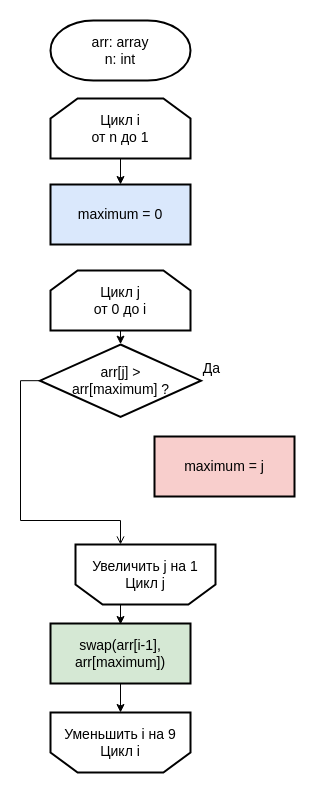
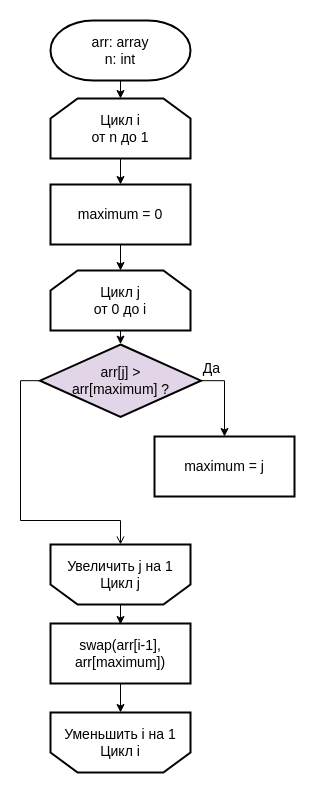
  <mxCell id="0" />
  <mxCell id="1" parent="0" />
+ <mxCell id="2" style="edgeStyle=orthogonalEdgeStyle;rounded=0;orthogonalLoop=1;jettySize=auto;html=1;exitX=0.5;exitY=1;exitDx=0;exitDy=0;exitPerimeter=0;entryX=0.5;entryY=0;entryDx=0;entryDy=0;entryPerimeter=0;" edge="1" parent="1" source="3" target="5"><mxGeometry relative="1" as="geometry" /></mxCell>
  <mxCell id="3" value="&lt;font style=&quot;font-size: 14px&quot;&gt;arr: array&lt;br&gt;n: int&lt;/font&gt;" style="strokeWidth=2;html=1;shape=mxgraph.flowchart.terminator;whiteSpace=wrap;" vertex="1" parent="1"><mxGeometry x="50" y="20" width="140" height="60" as="geometry" /></mxCell>
  <mxCell id="4" style="edgeStyle=orthogonalEdgeStyle;rounded=0;orthogonalLoop=1;jettySize=auto;html=1;exitX=0.5;exitY=1;exitDx=0;exitDy=0;exitPerimeter=0;entryX=0.5;entryY=0;entryDx=0;entryDy=0;" edge="1" parent="1" source="5" target="16"><mxGeometry relative="1" as="geometry" /></mxCell>
  <mxCell id="5" value="&lt;font style=&quot;font-size: 14px&quot;&gt;Цикл i&lt;br&gt;от n до 1&lt;/font&gt;" style="strokeWidth=2;html=1;shape=stencil(rZVNb4MwDIZ/Ta5VIFpXjlPWnapeetg5pe6ICgkKWbv9+6W4aHwMxrxKHPBreB9sbIUJWWWqBBZzowpg4pnF8cbaMggbXWgfwnCbYWLJMbxgmKwwVFUJqUftrJxW+xwwU3lnT3DRB39z0CYDh65izfhTeOZ6CZlaY4KJtqbqZFr5YKa0Ce/yDzTjiwfEfN5ijMpAKMCD66jf5W1RYPELmRTNI+0IpG5FDfc30uvfSRGNtKZ0r8+KZsK2hLr4gsc9XLKayduReAm1OlIvm60jVDfCEzIoYwso5F6lpzdn383hx68s1XW5B4kmXdgztIau16upBjQOuTYth8d/O/QaeAeLJcGC39mBUgblb6S5rWBiaIM+mIhaHRkjIY/WwcR8HXWe4zkyNroDg1rFc60WvgA=);whiteSpace=wrap;" vertex="1" parent="1"><mxGeometry x="50" y="98" width="140" height="60" as="geometry" /></mxCell>
- <mxCell id="6" value="&lt;font style=&quot;font-size: 14px&quot;&gt;&lt;span style=&quot;background-color: rgb(255 , 255 , 255)&quot;&gt;Уменьшить i на 9&lt;/span&gt;&lt;br&gt;&lt;span style=&quot;background-color: rgb(255 , 255 , 255)&quot;&gt;Цикл i&lt;/span&gt;&lt;/font&gt;" style="strokeWidth=2;html=1;shape=stencil(rZVNb4MwDIZ/Ta5VIFpXjlPWnapeetg5pe6ICgkKWbv9+6W4aHwMxrxKHPBreB9sbIUJWWWqBBZzowpg4pnF8cbaMggbXWgfwnCbYWLJMbxgmKwwVFUJqUftrJxW+xwwU3lnT3DRB39z0CYDh65izfhTeOZ6CZlaY4KJtqbqZFr5YKa0Ce/yDzTjiwfEfN5ijMpAKMCD66jf5W1RYPELmRTNI+0IpG5FDfc30uvfSRGNtKZ0r8+KZsK2hLr4gsc9XLKayduReAm1OlIvm60jVDfCEzIoYwso5F6lpzdn383hx68s1XW5B4kmXdgztIau16upBjQOuTYth8d/O/QaeAeLJcGC39mBUgblb6S5rWBiaIM+mIhaHRkjIY/WwcR8HXWe4zkyNroDg1rFc60WvgA=);whiteSpace=wrap;flipV=1;" vertex="1" parent="1"><mxGeometry x="50" y="712" width="140" height="60" as="geometry" /></mxCell>
+ <mxCell id="6" value="&lt;font style=&quot;font-size: 14px&quot;&gt;&lt;span style=&quot;background-color: rgb(255 , 255 , 255)&quot;&gt;Уменьшить i на 1&lt;/span&gt;&lt;br&gt;&lt;span style=&quot;background-color: rgb(255 , 255 , 255)&quot;&gt;Цикл i&lt;/span&gt;&lt;/font&gt;" style="strokeWidth=2;html=1;shape=stencil(rZVNb4MwDIZ/Ta5VIFpXjlPWnapeetg5pe6ICgkKWbv9+6W4aHwMxrxKHPBreB9sbIUJWWWqBBZzowpg4pnF8cbaMggbXWgfwnCbYWLJMbxgmKwwVFUJqUftrJxW+xwwU3lnT3DRB39z0CYDh65izfhTeOZ6CZlaY4KJtqbqZFr5YKa0Ce/yDzTjiwfEfN5ijMpAKMCD66jf5W1RYPELmRTNI+0IpG5FDfc30uvfSRGNtKZ0r8+KZsK2hLr4gsc9XLKayduReAm1OlIvm60jVDfCEzIoYwso5F6lpzdn383hx68s1XW5B4kmXdgztIau16upBjQOuTYth8d/O/QaeAeLJcGC39mBUgblb6S5rWBiaIM+mIhaHRkjIY/WwcR8HXWe4zkyNroDg1rFc60WvgA=);whiteSpace=wrap;flipV=1;" vertex="1" parent="1"><mxGeometry x="50" y="712" width="140" height="60" as="geometry" /></mxCell>
  <mxCell id="7" style="edgeStyle=orthogonalEdgeStyle;rounded=0;orthogonalLoop=1;jettySize=auto;html=1;exitX=0.5;exitY=1;exitDx=0;exitDy=0;exitPerimeter=0;entryX=0.5;entryY=0;entryDx=0;entryDy=0;entryPerimeter=0;" edge="1" parent="1" source="8"><mxGeometry relative="1" as="geometry"><mxPoint x="120" y="343.65" as="targetPoint" /></mxGeometry></mxCell>
  <mxCell id="8" value="&lt;font style=&quot;font-size: 14px&quot;&gt;Цикл j&lt;br&gt;от 0 до i&lt;/font&gt;" style="strokeWidth=2;html=1;shape=stencil(rZVNb4MwDIZ/Ta5VIFpXjlPWnapeetg5pe6ICgkKWbv9+6W4aHwMxrxKHPBreB9sbIUJWWWqBBZzowpg4pnF8cbaMggbXWgfwnCbYWLJMbxgmKwwVFUJqUftrJxW+xwwU3lnT3DRB39z0CYDh65izfhTeOZ6CZlaY4KJtqbqZFr5YKa0Ce/yDzTjiwfEfN5ijMpAKMCD66jf5W1RYPELmRTNI+0IpG5FDfc30uvfSRGNtKZ0r8+KZsK2hLr4gsc9XLKayduReAm1OlIvm60jVDfCEzIoYwso5F6lpzdn383hx68s1XW5B4kmXdgztIau16upBjQOuTYth8d/O/QaeAeLJcGC39mBUgblb6S5rWBiaIM+mIhaHRkjIY/WwcR8HXWe4zkyNroDg1rFc60WvgA=);whiteSpace=wrap;" vertex="1" parent="1"><mxGeometry x="50" y="270" width="140" height="60" as="geometry" /></mxCell>
  <mxCell id="9" style="edgeStyle=orthogonalEdgeStyle;rounded=0;orthogonalLoop=1;jettySize=auto;html=1;exitX=0.5;exitY=0;exitDx=0;exitDy=0;exitPerimeter=0;entryX=0.5;entryY=1;entryDx=0;entryDy=0;entryPerimeter=0;" edge="1" parent="1" source="10"><mxGeometry relative="1" as="geometry"><mxPoint x="120" y="624" as="targetPoint" /></mxGeometry></mxCell>
- <mxCell id="10" value="&lt;font style=&quot;font-size: 14px&quot;&gt;&lt;span style=&quot;background-color: rgb(255 , 255 , 255)&quot;&gt;Увеличить j на 1&lt;/span&gt;&lt;br&gt;&lt;span style=&quot;background-color: rgb(255 , 255 , 255)&quot;&gt;Цикл j&lt;/span&gt;&lt;/font&gt;" style="strokeWidth=2;html=1;shape=stencil(rZVNb4MwDIZ/Ta5VIFpXjlPWnapeetg5pe6ICgkKWbv9+6W4aHwMxrxKHPBreB9sbIUJWWWqBBZzowpg4pnF8cbaMggbXWgfwnCbYWLJMbxgmKwwVFUJqUftrJxW+xwwU3lnT3DRB39z0CYDh65izfhTeOZ6CZlaY4KJtqbqZFr5YKa0Ce/yDzTjiwfEfN5ijMpAKMCD66jf5W1RYPELmRTNI+0IpG5FDfc30uvfSRGNtKZ0r8+KZsK2hLr4gsc9XLKayduReAm1OlIvm60jVDfCEzIoYwso5F6lpzdn383hx68s1XW5B4kmXdgztIau16upBjQOuTYth8d/O/QaeAeLJcGC39mBUgblb6S5rWBiaIM+mIhaHRkjIY/WwcR8HXWe4zkyNroDg1rFc60WvgA=);whiteSpace=wrap;flipV=1;" vertex="1" parent="1"><mxGeometry x="75" y="544" width="140" height="60" as="geometry" /></mxCell>
+ <mxCell id="10" value="&lt;font style=&quot;font-size: 14px&quot;&gt;&lt;span style=&quot;background-color: rgb(255 , 255 , 255)&quot;&gt;Увеличить j на 1&lt;/span&gt;&lt;br&gt;&lt;span style=&quot;background-color: rgb(255 , 255 , 255)&quot;&gt;Цикл j&lt;/span&gt;&lt;/font&gt;" style="strokeWidth=2;html=1;shape=stencil(rZVNb4MwDIZ/Ta5VIFpXjlPWnapeetg5pe6ICgkKWbv9+6W4aHwMxrxKHPBreB9sbIUJWWWqBBZzowpg4pnF8cbaMggbXWgfwnCbYWLJMbxgmKwwVFUJqUftrJxW+xwwU3lnT3DRB39z0CYDh65izfhTeOZ6CZlaY4KJtqbqZFr5YKa0Ce/yDzTjiwfEfN5ijMpAKMCD66jf5W1RYPELmRTNI+0IpG5FDfc30uvfSRGNtKZ0r8+KZsK2hLr4gsc9XLKayduReAm1OlIvm60jVDfCEzIoYwso5F6lpzdn383hx68s1XW5B4kmXdgztIau16upBjQOuTYth8d/O/QaeAeLJcGC39mBUgblb6S5rWBiaIM+mIhaHRkjIY/WwcR8HXWe4zkyNroDg1rFc60WvgA=);whiteSpace=wrap;flipV=1;" vertex="1" parent="1"><mxGeometry x="50" y="544" width="140" height="60" as="geometry" /></mxCell>
+ <mxCell id="11" style="edgeStyle=orthogonalEdgeStyle;rounded=0;orthogonalLoop=1;jettySize=auto;html=1;exitX=1;exitY=0.5;exitDx=0;exitDy=0;entryX=0.5;entryY=0;entryDx=0;entryDy=0;" edge="1" parent="1" source="13" target="17"><mxGeometry relative="1" as="geometry" /></mxCell>
  <mxCell id="12" style="edgeStyle=orthogonalEdgeStyle;rounded=0;orthogonalLoop=1;jettySize=auto;html=1;exitX=0;exitY=0.5;exitDx=0;exitDy=0;endArrow=open;" edge="1" parent="1" source="13" target="10"><mxGeometry relative="1" as="geometry"><Array as="points"><mxPoint x="20" y="380" /><mxPoint x="20" y="520" /><mxPoint x="120" y="520" /></Array></mxGeometry></mxCell>
- <mxCell id="13" value="&lt;font style=&quot;font-size: 14px&quot;&gt;arr[j] &amp;gt; &lt;br&gt;arr[maximum] ?&lt;/font&gt;" style="rhombus;whiteSpace=wrap;html=1;strokeWidth=2;" vertex="1" parent="1"><mxGeometry x="39.5" y="344" width="161" height="72.35" as="geometry" /></mxCell>
+ <mxCell id="13" value="&lt;font style=&quot;font-size: 14px&quot;&gt;arr[j] &amp;gt; &lt;br&gt;arr[maximum] ?&lt;/font&gt;" style="rhombus;whiteSpace=wrap;html=1;strokeWidth=2;fillColor=#e1d5e7;" vertex="1" parent="1"><mxGeometry x="39.5" y="344" width="161" height="72.35" as="geometry" /></mxCell>
  <mxCell id="14" value="&lt;font style=&quot;font-size: 14px&quot;&gt;Да&lt;/font&gt;" style="text;html=1;align=center;verticalAlign=middle;resizable=0;points=[];autosize=1;" vertex="1" parent="1"><mxGeometry x="197" y="358" width="27" height="19" as="geometry" /></mxCell>
- <mxCell id="16" value="&lt;span style=&quot;font-size: 14px&quot;&gt;maximum = 0&lt;/span&gt;" style="whiteSpace=wrap;html=1;strokeWidth=2;fillColor=#dae8fc;" vertex="1" parent="1"><mxGeometry x="50" y="184" width="140" height="60" as="geometry" /></mxCell>
- <mxCell id="17" value="&lt;font style=&quot;font-size: 14px&quot;&gt;maximum = j&lt;/font&gt;" style="whiteSpace=wrap;html=1;strokeWidth=2;fillColor=#f8cecc;" vertex="1" parent="1"><mxGeometry x="154" y="436" width="140" height="60" as="geometry" /></mxCell>
+ <mxCell id="15" style="edgeStyle=orthogonalEdgeStyle;rounded=0;orthogonalLoop=1;jettySize=auto;html=1;exitX=0.5;exitY=1;exitDx=0;exitDy=0;entryX=0.5;entryY=0;entryDx=0;entryDy=0;entryPerimeter=0;" edge="1" parent="1" source="16" target="8"><mxGeometry relative="1" as="geometry" /></mxCell>
+ <mxCell id="16" value="&lt;span style=&quot;font-size: 14px&quot;&gt;maximum = 0&lt;/span&gt;" style="whiteSpace=wrap;html=1;strokeWidth=2;" vertex="1" parent="1"><mxGeometry x="50" y="184" width="140" height="60" as="geometry" /></mxCell>
+ <mxCell id="17" value="&lt;font style=&quot;font-size: 14px&quot;&gt;maximum = j&lt;/font&gt;" style="whiteSpace=wrap;html=1;strokeWidth=2;" vertex="1" parent="1"><mxGeometry x="154" y="436" width="140" height="60" as="geometry" /></mxCell>
  <mxCell id="18" style="edgeStyle=orthogonalEdgeStyle;rounded=0;orthogonalLoop=1;jettySize=auto;html=1;exitX=0.5;exitY=1;exitDx=0;exitDy=0;entryX=0.5;entryY=1;entryDx=0;entryDy=0;entryPerimeter=0;" edge="1" parent="1" source="19" target="6"><mxGeometry relative="1" as="geometry" /></mxCell>
- <mxCell id="19" value="&lt;span style=&quot;font-size: 14px&quot;&gt;swap(arr[i-1], arr[maximum])&lt;/span&gt;" style="whiteSpace=wrap;html=1;strokeWidth=2;fillColor=#d5e8d4;" vertex="1" parent="1"><mxGeometry x="50" y="623" width="140" height="60" as="geometry" /></mxCell>
+ <mxCell id="19" value="&lt;span style=&quot;font-size: 14px&quot;&gt;swap(arr[i-1], arr[maximum])&lt;/span&gt;" style="whiteSpace=wrap;html=1;strokeWidth=2;" vertex="1" parent="1"><mxGeometry x="50" y="623" width="140" height="60" as="geometry" /></mxCell>
